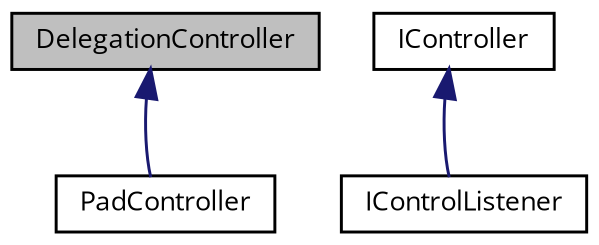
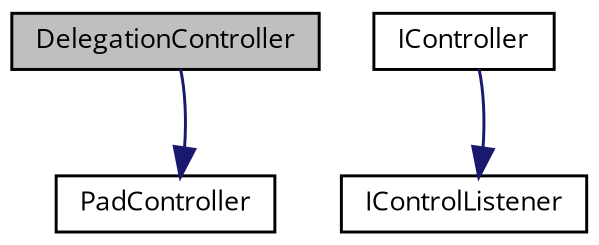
  digraph {
    fontname="Open Sans"
    node [color=black fontname="Open Sans" fontsize=9 shape=record]
    edge [color=midnightblue dir=back fontname="Open Sans" fontsize=9 labelfontname=Arial labelfontsize=9 style=solid]
    n1 [fillcolor=grey75 fontcolor=black height=0.2 label=DelegationController style=filled width=0.4]
    n2 [height=0.2 label=PadController width=0.4]
    n3 [height=0.2 label=IController width=0.4]
    n4 [height=0.2 label=IControlListener width=0.4]
-   n1 -> n2
-   n3 -> n4
+   n2 -> n1
+   n4 -> n3
  }
